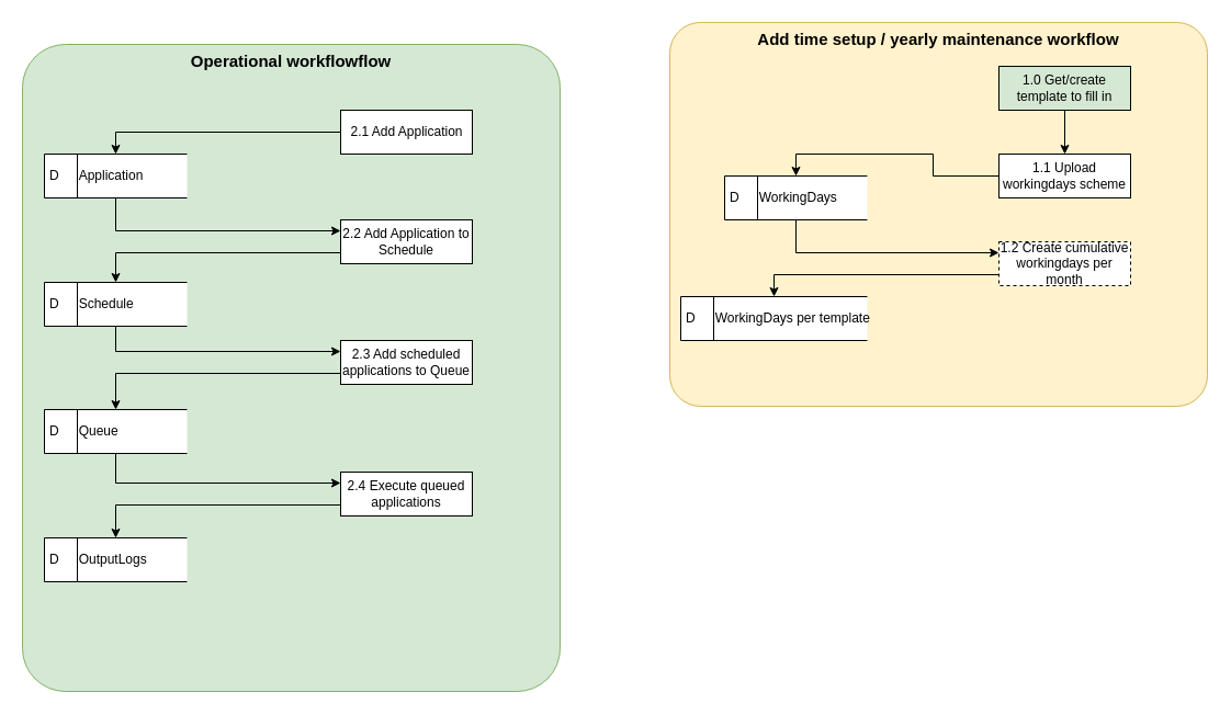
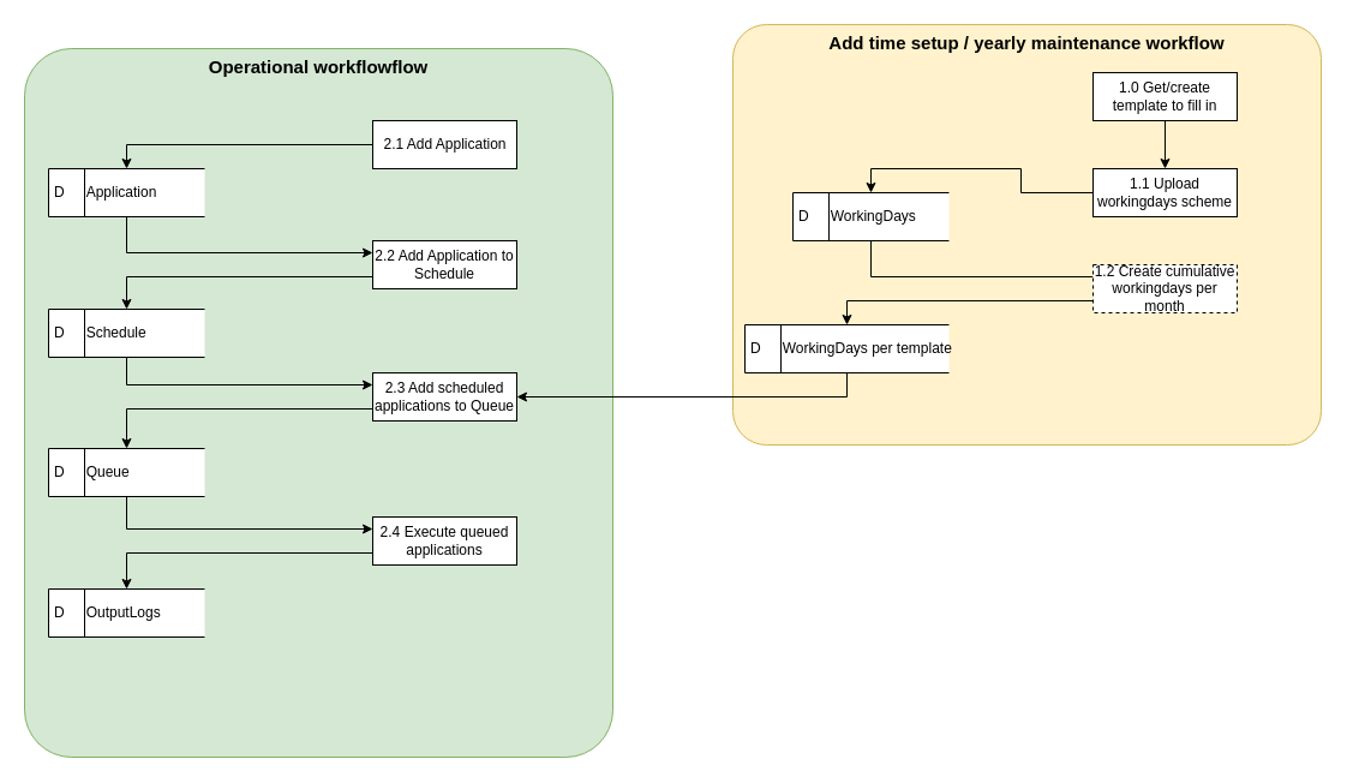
  <mxCell id="0" />
  <mxCell id="1" parent="0" />
  <mxCell id="2" value="Operational workflowflow" style="rounded=1;whiteSpace=wrap;html=1;fillColor=#d5e8d4;strokeColor=#82b366;glass=0;sketch=0;shadow=0;horizontal=1;verticalAlign=top;fontStyle=1;fontSize=15;arcSize=8;" vertex="1" parent="1"><mxGeometry x="20" y="40" width="490" height="590" as="geometry" /></mxCell>
  <mxCell id="3" value="Add time setup / yearly maintenance workflow" style="rounded=1;whiteSpace=wrap;html=1;fillColor=#fff2cc;strokeColor=#d6b656;glass=0;sketch=0;shadow=0;horizontal=1;verticalAlign=top;fontStyle=1;fontSize=15;arcSize=8;" vertex="1" parent="1"><mxGeometry x="610" y="20" width="490" height="350" as="geometry" /></mxCell>
  <mxCell id="4" style="edgeStyle=orthogonalEdgeStyle;rounded=0;orthogonalLoop=1;jettySize=auto;html=1;exitX=0.5;exitY=1;exitDx=0;exitDy=0;entryX=0;entryY=0.25;entryDx=0;entryDy=0;startArrow=none;startFill=0;" parent="1" source="5" target="18" edge="1"><mxGeometry relative="1" as="geometry" /></mxCell>
  <mxCell id="5" value="D&lt;span style=&quot;white-space: pre&quot;&gt;&#09;&lt;/span&gt;Application" style="html=1;dashed=0;whitespace=wrap;shape=mxgraph.dfd.dataStoreID;align=left;spacingLeft=3;points=[[0,0],[0.5,0],[1,0],[0,0.5],[1,0.5],[0,1],[0.5,1],[1,1]];" parent="1" vertex="1"><mxGeometry x="40" y="140" width="130" height="40" as="geometry" /></mxCell>
  <mxCell id="6" style="edgeStyle=orthogonalEdgeStyle;rounded=0;orthogonalLoop=1;jettySize=auto;html=1;exitX=0.5;exitY=1;exitDx=0;exitDy=0;entryX=0;entryY=0.25;entryDx=0;entryDy=0;startArrow=none;startFill=0;" parent="1" source="7" target="20" edge="1"><mxGeometry relative="1" as="geometry" /></mxCell>
  <mxCell id="7" value="D&lt;span style=&quot;white-space: pre&quot;&gt;&#09;&lt;/span&gt;Schedule" style="html=1;dashed=0;whitespace=wrap;shape=mxgraph.dfd.dataStoreID;align=left;spacingLeft=3;points=[[0,0],[0.5,0],[1,0],[0,0.5],[1,0.5],[0,1],[0.5,1],[1,1]];" parent="1" vertex="1"><mxGeometry x="40" y="257" width="130" height="40" as="geometry" /></mxCell>
  <mxCell id="8" style="edgeStyle=orthogonalEdgeStyle;rounded=0;orthogonalLoop=1;jettySize=auto;html=1;exitX=0.5;exitY=1;exitDx=0;exitDy=0;entryX=0;entryY=0.25;entryDx=0;entryDy=0;startArrow=none;startFill=0;endArrow=classic;endFill=1;" parent="1" source="9" target="22" edge="1"><mxGeometry relative="1" as="geometry" /></mxCell>
  <mxCell id="9" value="D&lt;span style=&quot;white-space: pre&quot;&gt; &lt;span style=&quot;white-space: pre&quot;&gt;&#09;&lt;/span&gt;&lt;/span&gt;Queue" style="html=1;dashed=0;whitespace=wrap;shape=mxgraph.dfd.dataStoreID;align=left;spacingLeft=3;points=[[0,0],[0.5,0],[1,0],[0,0.5],[1,0.5],[0,1],[0.5,1],[1,1]];" parent="1" vertex="1"><mxGeometry x="40" y="373" width="130" height="40" as="geometry" /></mxCell>
  <mxCell id="10" value="D&lt;span style=&quot;white-space: pre&quot;&gt;&#09;&lt;/span&gt;OutputLogs" style="html=1;dashed=0;whitespace=wrap;shape=mxgraph.dfd.dataStoreID;align=left;spacingLeft=3;points=[[0,0],[0.5,0],[1,0],[0,0.5],[1,0.5],[0,1],[0.5,1],[1,1]];" parent="1" vertex="1"><mxGeometry x="40" y="490" width="130" height="40" as="geometry" /></mxCell>
- <mxCell id="11" style="edgeStyle=orthogonalEdgeStyle;rounded=0;orthogonalLoop=1;jettySize=auto;html=1;exitX=0.5;exitY=1;exitDx=0;exitDy=0;entryX=0;entryY=0.25;entryDx=0;entryDy=0;startArrow=none;startFill=0;endArrow=classic;endFill=1;" parent="1" source="12" target="26" edge="1"><mxGeometry relative="1" as="geometry" /></mxCell>
+ <mxCell id="11" style="edgeStyle=orthogonalEdgeStyle;rounded=0;orthogonalLoop=1;jettySize=auto;html=1;exitX=0.5;exitY=1;exitDx=0;exitDy=0;entryX=0;entryY=0.25;entryDx=0;entryDy=0;startArrow=none;startFill=0;endArrow=none;endFill=1;" parent="1" source="12" target="26" edge="1"><mxGeometry relative="1" as="geometry" /></mxCell>
  <mxCell id="12" value="D&lt;span style=&quot;white-space: pre&quot;&gt; &lt;/span&gt;&amp;nbsp;&lt;span style=&quot;white-space: pre&quot;&gt;&#09;&lt;/span&gt;WorkingDays" style="html=1;dashed=0;whitespace=wrap;shape=mxgraph.dfd.dataStoreID;align=left;spacingLeft=3;points=[[0,0],[0.5,0],[1,0],[0,0.5],[1,0.5],[0,1],[0.5,1],[1,1]];" parent="1" vertex="1"><mxGeometry x="660" y="160" width="130" height="40" as="geometry" /></mxCell>
+ <mxCell id="13" style="edgeStyle=orthogonalEdgeStyle;rounded=0;orthogonalLoop=1;jettySize=auto;html=1;exitX=0.5;exitY=1;exitDx=0;exitDy=0;entryX=1;entryY=0.5;entryDx=0;entryDy=0;startArrow=none;startFill=0;endArrow=classic;endFill=1;" parent="1" source="14" target="20" edge="1"><mxGeometry relative="1" as="geometry" /></mxCell>
  <mxCell id="14" value="D&lt;span style=&quot;white-space: pre&quot;&gt; &lt;/span&gt;&amp;nbsp;&lt;span style=&quot;white-space: pre&quot;&gt;&#09;&lt;/span&gt;WorkingDays per template" style="html=1;dashed=0;whitespace=wrap;shape=mxgraph.dfd.dataStoreID;align=left;spacingLeft=3;points=[[0,0],[0.5,0],[1,0],[0,0.5],[1,0.5],[0,1],[0.5,1],[1,1]];" parent="1" vertex="1"><mxGeometry x="620" y="270" width="170" height="40" as="geometry" /></mxCell>
  <mxCell id="15" style="edgeStyle=orthogonalEdgeStyle;rounded=0;orthogonalLoop=1;jettySize=auto;html=1;exitX=0;exitY=0.5;exitDx=0;exitDy=0;entryX=0.5;entryY=0;entryDx=0;entryDy=0;startArrow=none;startFill=0;endArrow=classic;endFill=1;" parent="1" source="16" target="5" edge="1"><mxGeometry relative="1" as="geometry" /></mxCell>
  <mxCell id="16" value="2.1 Add Application" style="html=1;dashed=0;whitespace=wrap;" parent="1" vertex="1"><mxGeometry x="310" y="100" width="120" height="40" as="geometry" /></mxCell>
  <mxCell id="17" style="edgeStyle=orthogonalEdgeStyle;rounded=0;orthogonalLoop=1;jettySize=auto;html=1;exitX=0;exitY=0.75;exitDx=0;exitDy=0;entryX=0.5;entryY=0;entryDx=0;entryDy=0;startArrow=none;startFill=0;" parent="1" source="18" target="7" edge="1"><mxGeometry relative="1" as="geometry" /></mxCell>
  <mxCell id="18" value="2.2 Add Application to Schedule" style="html=1;dashed=0;whitespace=wrap;verticalAlign=middle;whiteSpace=wrap;" parent="1" vertex="1"><mxGeometry x="310" y="200" width="120" height="40" as="geometry" /></mxCell>
  <mxCell id="19" style="edgeStyle=orthogonalEdgeStyle;rounded=0;orthogonalLoop=1;jettySize=auto;html=1;exitX=0;exitY=0.75;exitDx=0;exitDy=0;entryX=0.5;entryY=0;entryDx=0;entryDy=0;startArrow=none;startFill=0;" parent="1" source="20" target="9" edge="1"><mxGeometry relative="1" as="geometry" /></mxCell>
  <mxCell id="20" value="2.3 Add scheduled applications to Queue" style="html=1;dashed=0;whitespace=wrap;verticalAlign=middle;whiteSpace=wrap;" parent="1" vertex="1"><mxGeometry x="310" y="310" width="120" height="40" as="geometry" /></mxCell>
  <mxCell id="21" style="edgeStyle=orthogonalEdgeStyle;rounded=0;orthogonalLoop=1;jettySize=auto;html=1;exitX=0;exitY=0.75;exitDx=0;exitDy=0;entryX=0.5;entryY=0;entryDx=0;entryDy=0;startArrow=none;startFill=0;endArrow=classic;endFill=1;" parent="1" source="22" target="10" edge="1"><mxGeometry relative="1" as="geometry" /></mxCell>
  <mxCell id="22" value="2.4 Execute queued applications" style="html=1;dashed=0;whitespace=wrap;verticalAlign=middle;whiteSpace=wrap;" parent="1" vertex="1"><mxGeometry x="310" y="430" width="120" height="40" as="geometry" /></mxCell>
  <mxCell id="23" style="edgeStyle=orthogonalEdgeStyle;rounded=0;orthogonalLoop=1;jettySize=auto;html=1;exitX=0;exitY=0.5;exitDx=0;exitDy=0;startArrow=none;startFill=0;endArrow=classic;endFill=1;entryX=0.5;entryY=0;entryDx=0;entryDy=0;" parent="1" source="24" target="12" edge="1"><mxGeometry relative="1" as="geometry"><mxPoint x="840" y="130" as="targetPoint" /></mxGeometry></mxCell>
  <mxCell id="24" value="1.1 Upload workingdays scheme" style="html=1;dashed=0;whitespace=wrap;verticalAlign=middle;whiteSpace=wrap;" parent="1" vertex="1"><mxGeometry x="910" y="140" width="120" height="40" as="geometry" /></mxCell>
  <mxCell id="25" style="edgeStyle=orthogonalEdgeStyle;rounded=0;orthogonalLoop=1;jettySize=auto;html=1;exitX=0;exitY=0.75;exitDx=0;exitDy=0;entryX=0.5;entryY=0;entryDx=0;entryDy=0;startArrow=none;startFill=0;endArrow=classic;endFill=1;" parent="1" source="26" target="14" edge="1"><mxGeometry relative="1" as="geometry" /></mxCell>
  <mxCell id="26" value="1.2 Create cumulative workingdays per month" style="html=1;dashed=1;whitespace=wrap;verticalAlign=middle;whiteSpace=wrap;" parent="1" vertex="1"><mxGeometry x="910" y="220" width="120" height="40" as="geometry" /></mxCell>
  <mxCell id="27" style="edgeStyle=orthogonalEdgeStyle;rounded=0;orthogonalLoop=1;jettySize=auto;html=1;exitX=0.5;exitY=1;exitDx=0;exitDy=0;entryX=0.5;entryY=0;entryDx=0;entryDy=0;fontSize=15;" edge="1" parent="1" source="28" target="24"><mxGeometry relative="1" as="geometry" /></mxCell>
- <mxCell id="28" value="1.0 Get/create template to fill in" style="html=1;dashed=0;whitespace=wrap;verticalAlign=middle;whiteSpace=wrap;fillColor=#d5e8d4;" vertex="1" parent="1"><mxGeometry x="910" y="60" width="120" height="40" as="geometry" /></mxCell>
+ <mxCell id="28" value="1.0 Get/create template to fill in" style="html=1;dashed=0;whitespace=wrap;verticalAlign=middle;whiteSpace=wrap;" vertex="1" parent="1"><mxGeometry x="910" y="60" width="120" height="40" as="geometry" /></mxCell>
